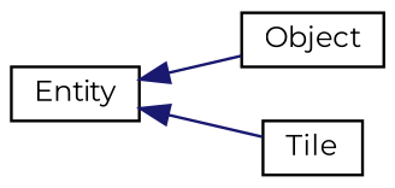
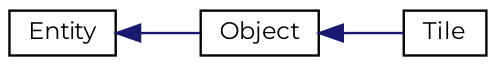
  digraph {
    fontname=Montserrat
    rankdir=LR
    node [color=black fillcolor=white fontname=Montserrat fontsize=10 shape=record style=filled]
    edge [color=midnightblue dir=back fontname=Montserrat fontsize=10 labelfontname=Helvetica labelfontsize=10 style=solid]
    n1 [height=0.2 label=Object width=0.4]
    n2 [height=0.2 label=Tile width=0.4]
    n3 [height=0.2 label=Entity width=0.4]
-   n3 -> n2
+   n1 -> n2
    n3 -> n1
  }
